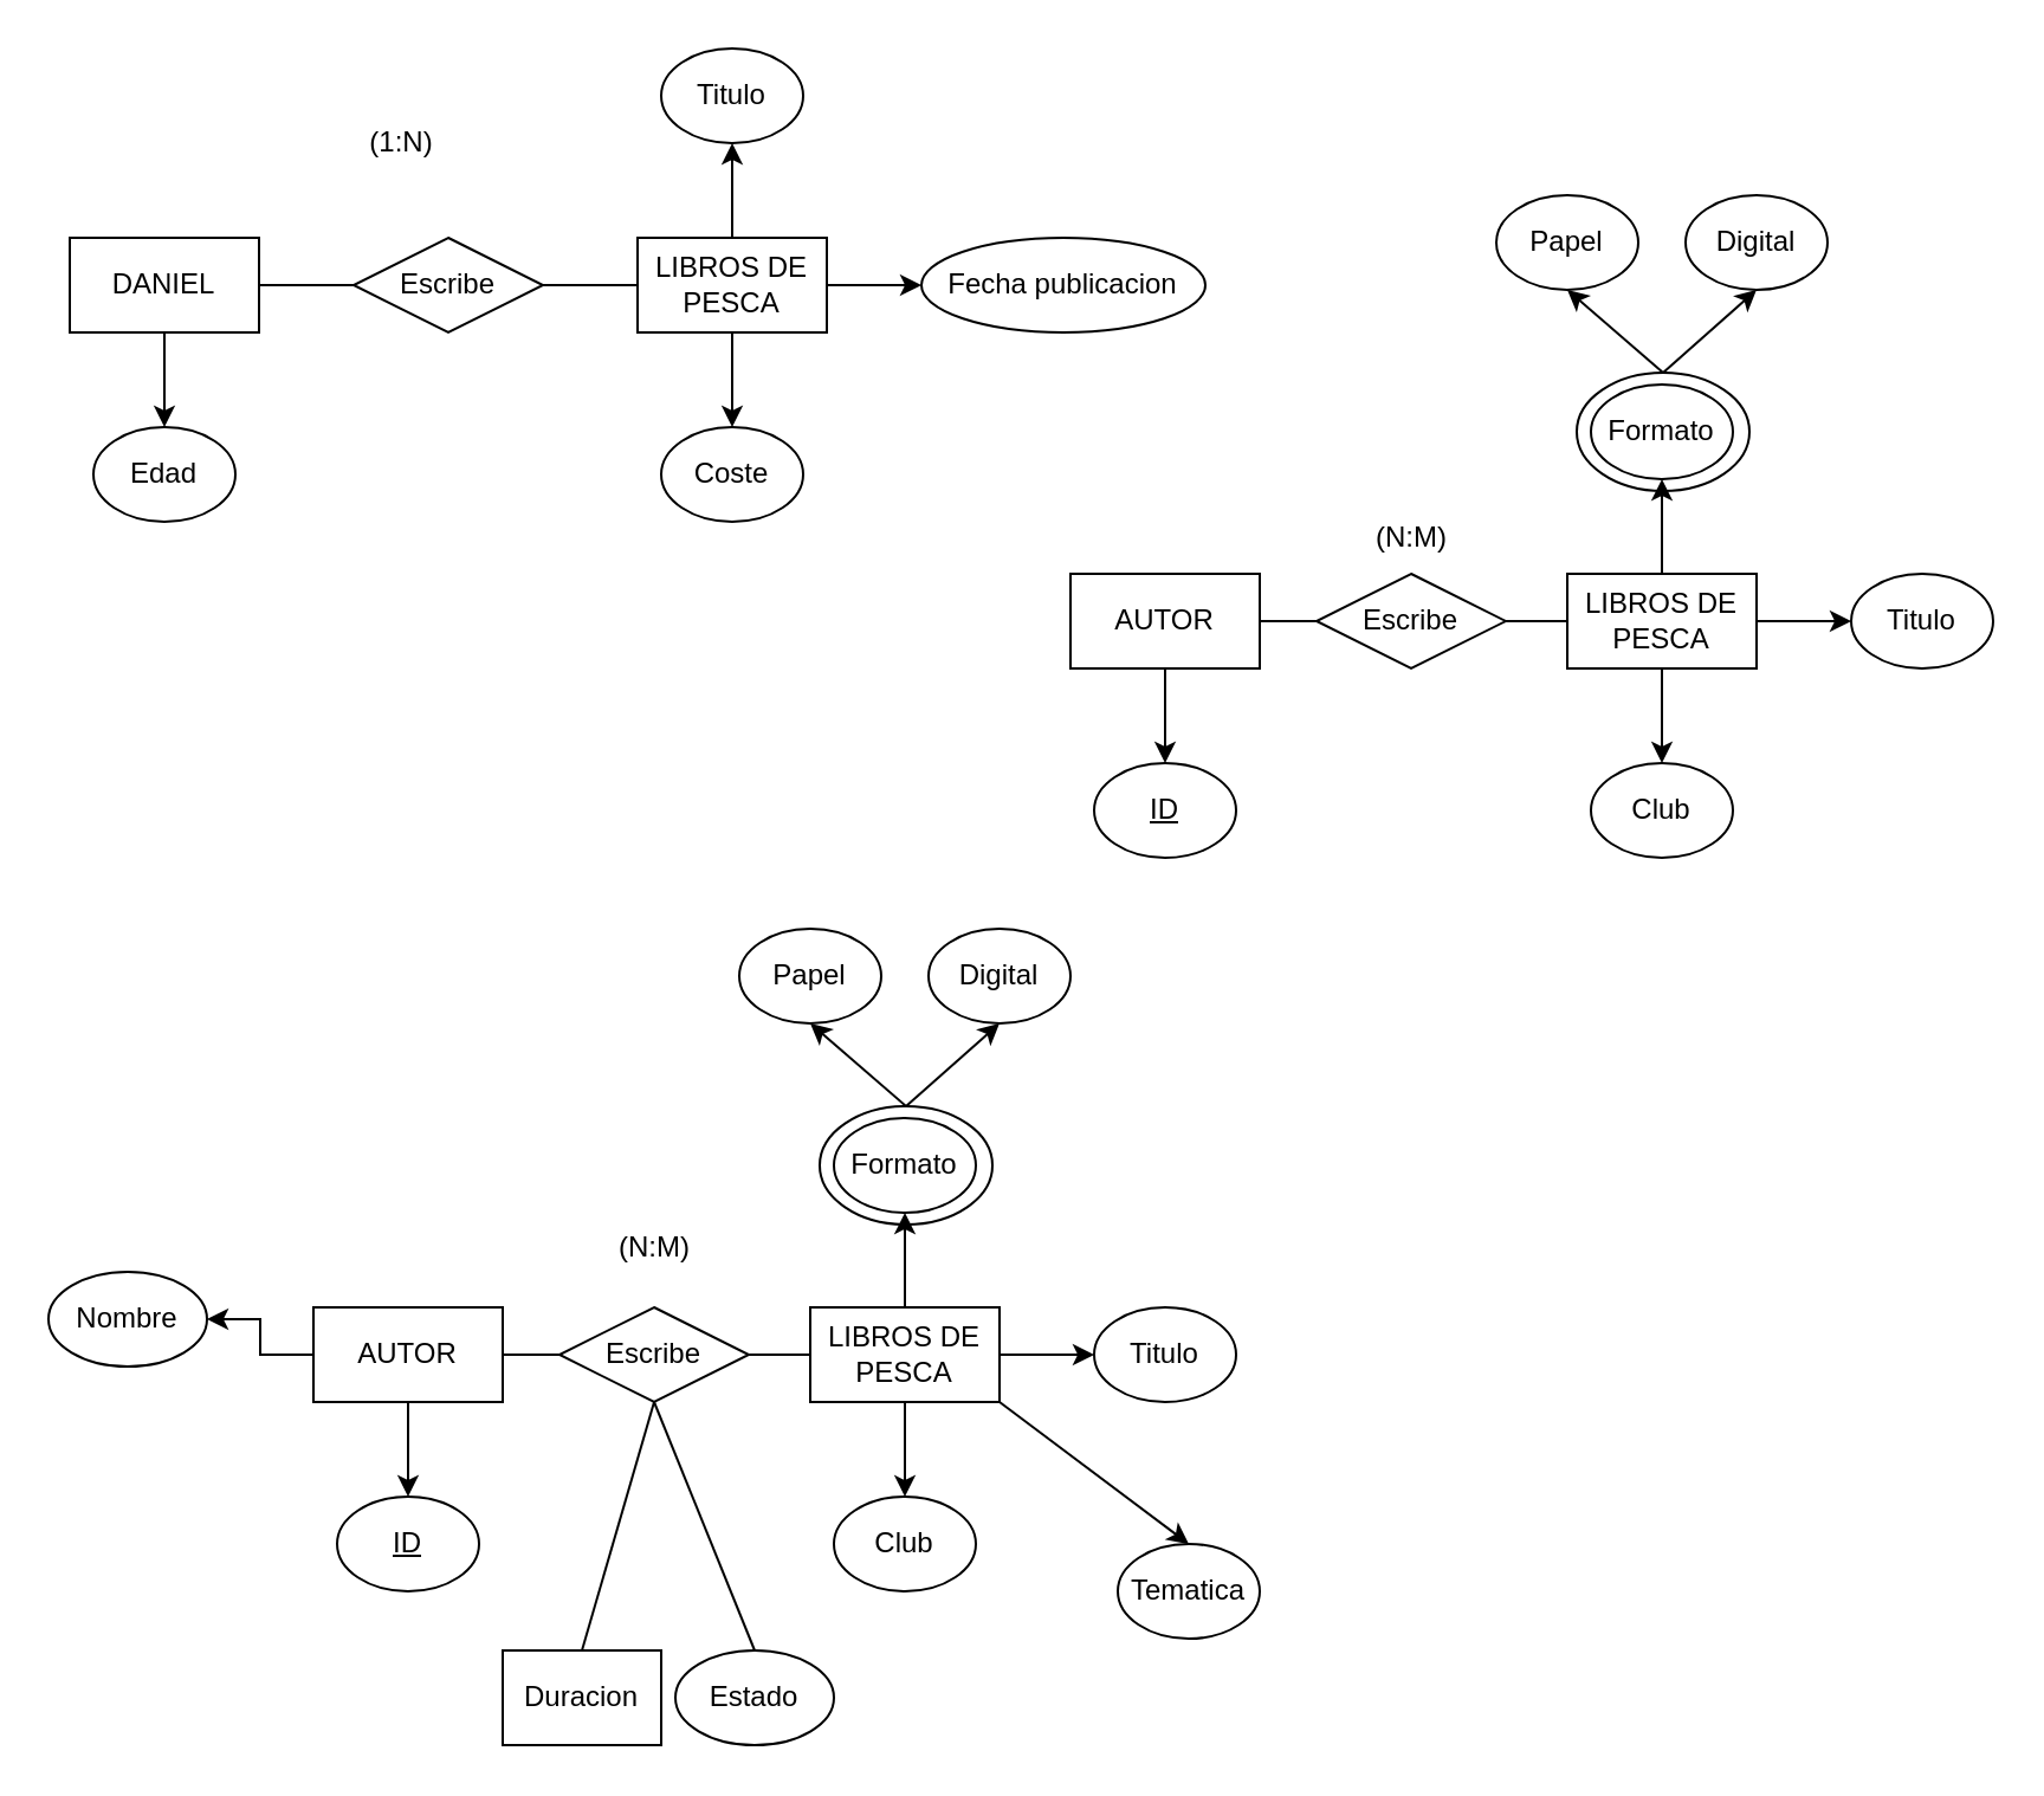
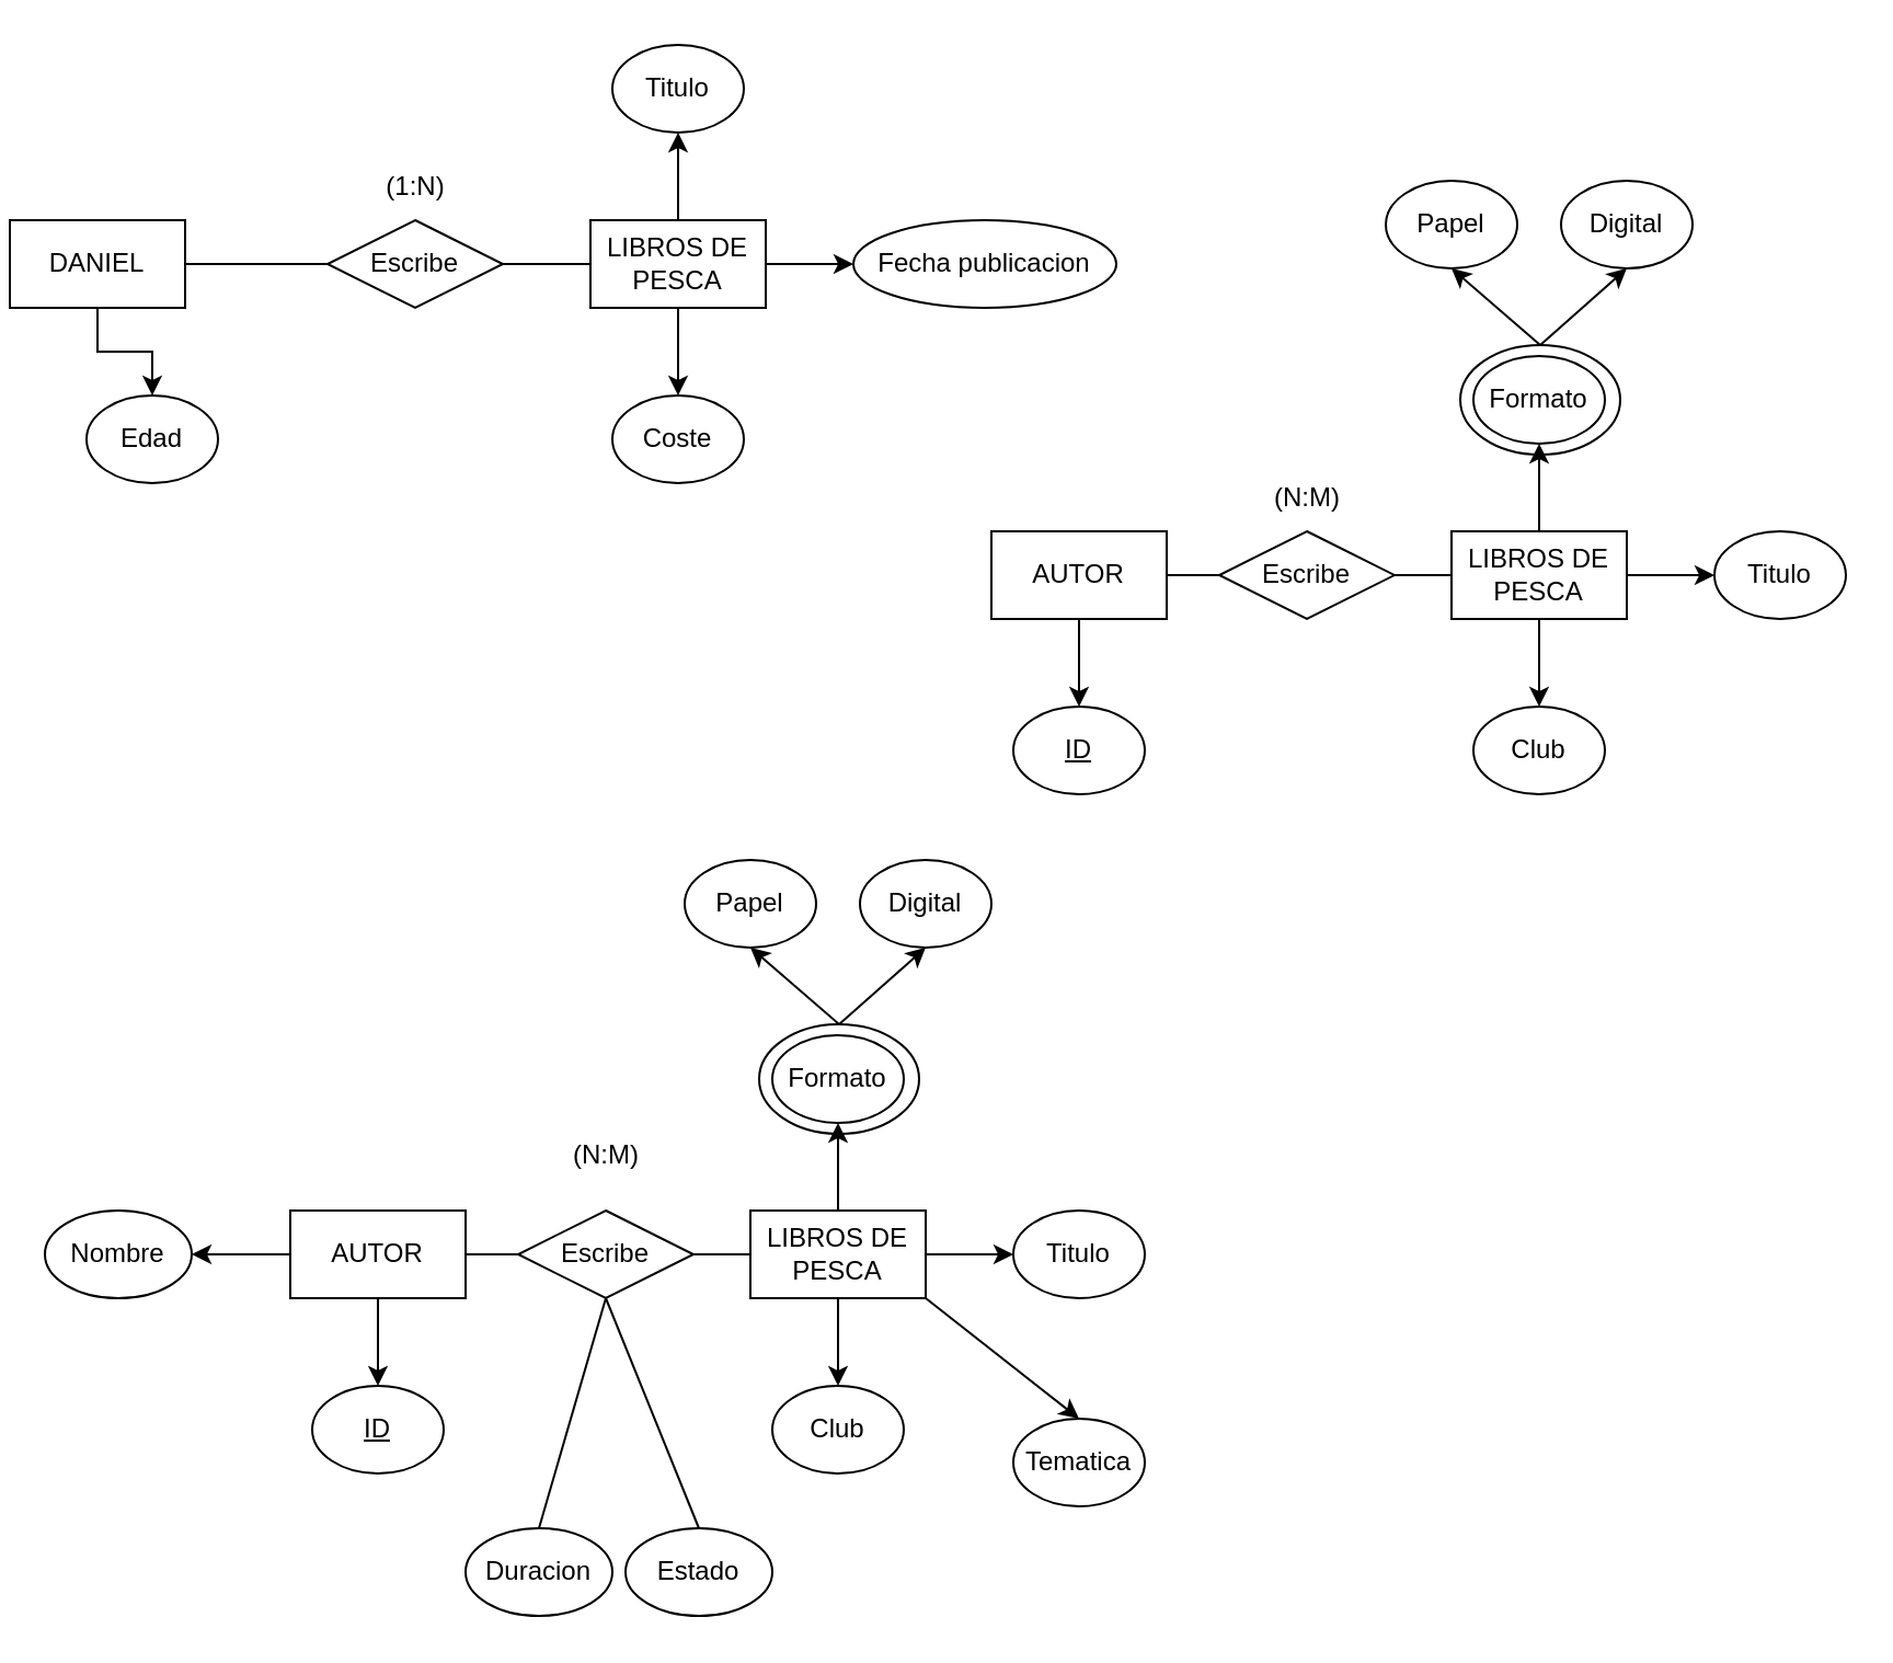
  <mxCell id="0" />
  <mxCell id="1" parent="0" />
  <mxCell id="2" value="" style="ellipse;whiteSpace=wrap;html=1;" parent="1" vertex="1"><mxGeometry x="666" y="157" width="73" height="50" as="geometry" /></mxCell>
  <mxCell id="3" value="" style="edgeStyle=orthogonalEdgeStyle;rounded=0;orthogonalLoop=1;jettySize=auto;html=1;" parent="1" source="4" target="13" edge="1"><mxGeometry relative="1" as="geometry" /></mxCell>
- <mxCell id="4" value="DANIEL" style="rounded=0;whiteSpace=wrap;html=1;" parent="1" vertex="1"><mxGeometry x="29" y="100" width="80" height="40" as="geometry" /></mxCell>
+ <mxCell id="4" value="DANIEL" style="rounded=0;whiteSpace=wrap;html=1;" parent="1" vertex="1"><mxGeometry x="4" y="100" width="80" height="40" as="geometry" /></mxCell>
  <mxCell id="5" value="" style="edgeStyle=orthogonalEdgeStyle;rounded=0;orthogonalLoop=1;jettySize=auto;html=1;" parent="1" source="8" target="14" edge="1"><mxGeometry relative="1" as="geometry" /></mxCell>
  <mxCell id="6" value="" style="edgeStyle=orthogonalEdgeStyle;rounded=0;orthogonalLoop=1;jettySize=auto;html=1;" parent="1" source="8" target="15" edge="1"><mxGeometry relative="1" as="geometry" /></mxCell>
  <mxCell id="7" value="" style="edgeStyle=orthogonalEdgeStyle;rounded=0;orthogonalLoop=1;jettySize=auto;html=1;" parent="1" source="8" target="16" edge="1"><mxGeometry relative="1" as="geometry" /></mxCell>
  <mxCell id="8" value="LIBROS DE PESCA" style="rounded=0;whiteSpace=wrap;html=1;" parent="1" vertex="1"><mxGeometry x="269" y="100" width="80" height="40" as="geometry" /></mxCell>
  <mxCell id="9" value="Escribe" style="rhombus;whiteSpace=wrap;html=1;" parent="1" vertex="1"><mxGeometry x="149" y="100" width="80" height="40" as="geometry" /></mxCell>
  <mxCell id="10" value="" style="endArrow=none;html=1;rounded=0;exitX=1;exitY=0.5;exitDx=0;exitDy=0;" parent="1" source="4" edge="1"><mxGeometry width="50" height="50" relative="1" as="geometry"><mxPoint x="339" y="270" as="sourcePoint" /><mxPoint x="149" y="120" as="targetPoint" /></mxGeometry></mxCell>
  <mxCell id="11" value="" style="endArrow=none;html=1;rounded=0;exitX=1;exitY=0.5;exitDx=0;exitDy=0;entryX=0;entryY=0.5;entryDx=0;entryDy=0;" parent="1" source="9" target="8" edge="1"><mxGeometry width="50" height="50" relative="1" as="geometry"><mxPoint x="229" y="119.5" as="sourcePoint" /><mxPoint x="289" y="160" as="targetPoint" /></mxGeometry></mxCell>
- <mxCell id="12" value="(1:N)" style="text;html=1;align=center;verticalAlign=middle;resizable=0;points=[];autosize=1;strokeColor=none;fillColor=none;" parent="1" vertex="1"><mxGeometry x="144" y="45" width="50" height="30" as="geometry" /></mxCell>
+ <mxCell id="12" value="(1:N)" style="text;html=1;align=center;verticalAlign=middle;resizable=0;points=[];autosize=1;strokeColor=none;fillColor=none;" parent="1" vertex="1"><mxGeometry x="164" y="70" width="50" height="30" as="geometry" /></mxCell>
  <mxCell id="13" value="Edad" style="ellipse;whiteSpace=wrap;html=1;" parent="1" vertex="1"><mxGeometry x="39" y="180" width="60" height="40" as="geometry" /></mxCell>
  <mxCell id="14" value="Titulo" style="ellipse;whiteSpace=wrap;html=1;" parent="1" vertex="1"><mxGeometry x="279" y="20" width="60" height="40" as="geometry" /></mxCell>
  <mxCell id="15" value="Fecha publicacion" style="ellipse;whiteSpace=wrap;html=1;" parent="1" vertex="1"><mxGeometry x="389" y="100" width="120" height="40" as="geometry" /></mxCell>
  <mxCell id="16" value="Coste" style="ellipse;whiteSpace=wrap;html=1;" parent="1" vertex="1"><mxGeometry x="279" y="180" width="60" height="40" as="geometry" /></mxCell>
  <mxCell id="17" value="" style="edgeStyle=orthogonalEdgeStyle;rounded=0;orthogonalLoop=1;jettySize=auto;html=1;" parent="1" source="18" target="27" edge="1"><mxGeometry relative="1" as="geometry" /></mxCell>
  <mxCell id="18" value="AUTOR" style="rounded=0;whiteSpace=wrap;html=1;" parent="1" vertex="1"><mxGeometry x="452" y="242" width="80" height="40" as="geometry" /></mxCell>
  <mxCell id="19" value="" style="edgeStyle=orthogonalEdgeStyle;rounded=0;orthogonalLoop=1;jettySize=auto;html=1;" parent="1" source="22" target="28" edge="1"><mxGeometry relative="1" as="geometry" /></mxCell>
  <mxCell id="20" value="" style="edgeStyle=orthogonalEdgeStyle;rounded=0;orthogonalLoop=1;jettySize=auto;html=1;" parent="1" source="22" target="33" edge="1"><mxGeometry relative="1" as="geometry" /></mxCell>
  <mxCell id="21" value="" style="edgeStyle=orthogonalEdgeStyle;rounded=0;orthogonalLoop=1;jettySize=auto;html=1;" parent="1" source="22" target="34" edge="1"><mxGeometry relative="1" as="geometry" /></mxCell>
  <mxCell id="22" value="LIBROS DE PESCA" style="rounded=0;whiteSpace=wrap;html=1;" parent="1" vertex="1"><mxGeometry x="662" y="242" width="80" height="40" as="geometry" /></mxCell>
  <mxCell id="23" value="Escribe" style="rhombus;whiteSpace=wrap;html=1;" parent="1" vertex="1"><mxGeometry x="556" y="242" width="80" height="40" as="geometry" /></mxCell>
  <mxCell id="24" value="" style="endArrow=none;html=1;rounded=0;exitX=1;exitY=0.5;exitDx=0;exitDy=0;entryX=0;entryY=0.5;entryDx=0;entryDy=0;" parent="1" source="18" target="23" edge="1"><mxGeometry width="50" height="50" relative="1" as="geometry"><mxPoint x="446" y="-78" as="sourcePoint" /><mxPoint x="486" y="-78" as="targetPoint" /></mxGeometry></mxCell>
  <mxCell id="25" value="" style="endArrow=none;html=1;rounded=0;exitX=1;exitY=0.5;exitDx=0;exitDy=0;entryX=0;entryY=0.5;entryDx=0;entryDy=0;" parent="1" source="23" target="22" edge="1"><mxGeometry width="50" height="50" relative="1" as="geometry"><mxPoint x="666" y="332" as="sourcePoint" /><mxPoint x="840" y="332" as="targetPoint" /></mxGeometry></mxCell>
  <mxCell id="26" value="(N:M)" style="text;html=1;align=center;verticalAlign=middle;resizable=0;points=[];autosize=1;strokeColor=none;fillColor=none;" parent="1" vertex="1"><mxGeometry x="571" y="212" width="50" height="30" as="geometry" /></mxCell>
  <mxCell id="27" value="&lt;u&gt;ID&lt;/u&gt;" style="ellipse;whiteSpace=wrap;html=1;" parent="1" vertex="1"><mxGeometry x="462" y="322" width="60" height="40" as="geometry" /></mxCell>
  <mxCell id="28" value="Formato" style="ellipse;whiteSpace=wrap;html=1;" parent="1" vertex="1"><mxGeometry x="672" y="162" width="60" height="40" as="geometry" /></mxCell>
  <mxCell id="29" value="Papel" style="ellipse;whiteSpace=wrap;html=1;" parent="1" vertex="1"><mxGeometry x="632" y="82" width="60" height="40" as="geometry" /></mxCell>
  <mxCell id="30" value="Digital" style="ellipse;whiteSpace=wrap;html=1;" parent="1" vertex="1"><mxGeometry x="712" y="82" width="60" height="40" as="geometry" /></mxCell>
  <mxCell id="31" value="" style="endArrow=classic;html=1;rounded=0;entryX=0.5;entryY=1;entryDx=0;entryDy=0;exitX=0.5;exitY=0;exitDx=0;exitDy=0;" parent="1" source="2" target="29" edge="1"><mxGeometry width="50" height="50" relative="1" as="geometry"><mxPoint x="702" y="142" as="sourcePoint" /><mxPoint x="462" y="242" as="targetPoint" /></mxGeometry></mxCell>
  <mxCell id="32" value="" style="endArrow=classic;html=1;rounded=0;entryX=0.5;entryY=1;entryDx=0;entryDy=0;exitX=0.5;exitY=0;exitDx=0;exitDy=0;" parent="1" source="2" target="30" edge="1"><mxGeometry width="50" height="50" relative="1" as="geometry"><mxPoint x="762" y="162" as="sourcePoint" /><mxPoint x="642" y="132" as="targetPoint" /></mxGeometry></mxCell>
  <mxCell id="33" value="Club" style="ellipse;whiteSpace=wrap;html=1;" parent="1" vertex="1"><mxGeometry x="672" y="322" width="60" height="40" as="geometry" /></mxCell>
  <mxCell id="34" value="Titulo" style="ellipse;whiteSpace=wrap;html=1;" parent="1" vertex="1"><mxGeometry x="782" y="242" width="60" height="40" as="geometry" /></mxCell>
  <mxCell id="35" value="" style="ellipse;whiteSpace=wrap;html=1;" parent="1" vertex="1"><mxGeometry x="346" y="467" width="73" height="50" as="geometry" /></mxCell>
  <mxCell id="36" value="" style="edgeStyle=orthogonalEdgeStyle;rounded=0;orthogonalLoop=1;jettySize=auto;html=1;" parent="1" source="38" target="47" edge="1"><mxGeometry relative="1" as="geometry" /></mxCell>
  <mxCell id="37" value="" style="edgeStyle=orthogonalEdgeStyle;rounded=0;orthogonalLoop=1;jettySize=auto;html=1;" edge="1" parent="1" source="38" target="61"><mxGeometry relative="1" as="geometry" /></mxCell>
  <mxCell id="38" value="AUTOR" style="rounded=0;whiteSpace=wrap;html=1;" parent="1" vertex="1"><mxGeometry x="132" y="552" width="80" height="40" as="geometry" /></mxCell>
  <mxCell id="39" value="" style="edgeStyle=orthogonalEdgeStyle;rounded=0;orthogonalLoop=1;jettySize=auto;html=1;" parent="1" source="42" target="48" edge="1"><mxGeometry relative="1" as="geometry" /></mxCell>
  <mxCell id="40" value="" style="edgeStyle=orthogonalEdgeStyle;rounded=0;orthogonalLoop=1;jettySize=auto;html=1;" parent="1" source="42" target="53" edge="1"><mxGeometry relative="1" as="geometry" /></mxCell>
  <mxCell id="41" value="" style="edgeStyle=orthogonalEdgeStyle;rounded=0;orthogonalLoop=1;jettySize=auto;html=1;" parent="1" source="42" target="54" edge="1"><mxGeometry relative="1" as="geometry" /></mxCell>
  <mxCell id="42" value="LIBROS DE PESCA" style="rounded=0;whiteSpace=wrap;html=1;" parent="1" vertex="1"><mxGeometry x="342" y="552" width="80" height="40" as="geometry" /></mxCell>
  <mxCell id="43" value="Escribe" style="rhombus;whiteSpace=wrap;html=1;" parent="1" vertex="1"><mxGeometry x="236" y="552" width="80" height="40" as="geometry" /></mxCell>
  <mxCell id="44" value="" style="endArrow=none;html=1;rounded=0;exitX=1;exitY=0.5;exitDx=0;exitDy=0;entryX=0;entryY=0.5;entryDx=0;entryDy=0;" parent="1" source="38" target="43" edge="1"><mxGeometry width="50" height="50" relative="1" as="geometry"><mxPoint x="126" y="232" as="sourcePoint" /><mxPoint x="166" y="232" as="targetPoint" /></mxGeometry></mxCell>
  <mxCell id="45" value="" style="endArrow=none;html=1;rounded=0;exitX=1;exitY=0.5;exitDx=0;exitDy=0;entryX=0;entryY=0.5;entryDx=0;entryDy=0;" parent="1" source="43" target="42" edge="1"><mxGeometry width="50" height="50" relative="1" as="geometry"><mxPoint x="346" y="642" as="sourcePoint" /><mxPoint x="520" y="642" as="targetPoint" /></mxGeometry></mxCell>
  <mxCell id="46" value="(N:M)" style="text;html=1;align=center;verticalAlign=middle;resizable=0;points=[];autosize=1;strokeColor=none;fillColor=none;" parent="1" vertex="1"><mxGeometry x="251" y="512" width="50" height="30" as="geometry" /></mxCell>
  <mxCell id="47" value="&lt;u&gt;ID&lt;/u&gt;" style="ellipse;whiteSpace=wrap;html=1;" parent="1" vertex="1"><mxGeometry x="142" y="632" width="60" height="40" as="geometry" /></mxCell>
  <mxCell id="48" value="Formato" style="ellipse;whiteSpace=wrap;html=1;" parent="1" vertex="1"><mxGeometry x="352" y="472" width="60" height="40" as="geometry" /></mxCell>
  <mxCell id="49" value="Papel" style="ellipse;whiteSpace=wrap;html=1;" parent="1" vertex="1"><mxGeometry x="312" y="392" width="60" height="40" as="geometry" /></mxCell>
  <mxCell id="50" value="Digital" style="ellipse;whiteSpace=wrap;html=1;" parent="1" vertex="1"><mxGeometry x="392" y="392" width="60" height="40" as="geometry" /></mxCell>
  <mxCell id="51" value="" style="endArrow=classic;html=1;rounded=0;entryX=0.5;entryY=1;entryDx=0;entryDy=0;exitX=0.5;exitY=0;exitDx=0;exitDy=0;" parent="1" source="35" target="49" edge="1"><mxGeometry width="50" height="50" relative="1" as="geometry"><mxPoint x="382" y="452" as="sourcePoint" /><mxPoint x="142" y="552" as="targetPoint" /></mxGeometry></mxCell>
  <mxCell id="52" value="" style="endArrow=classic;html=1;rounded=0;entryX=0.5;entryY=1;entryDx=0;entryDy=0;exitX=0.5;exitY=0;exitDx=0;exitDy=0;" parent="1" source="35" target="50" edge="1"><mxGeometry width="50" height="50" relative="1" as="geometry"><mxPoint x="442" y="472" as="sourcePoint" /><mxPoint x="322" y="442" as="targetPoint" /></mxGeometry></mxCell>
  <mxCell id="53" value="Club" style="ellipse;whiteSpace=wrap;html=1;" parent="1" vertex="1"><mxGeometry x="352" y="632" width="60" height="40" as="geometry" /></mxCell>
  <mxCell id="54" value="Titulo" style="ellipse;whiteSpace=wrap;html=1;" parent="1" vertex="1"><mxGeometry x="462" y="552" width="60" height="40" as="geometry" /></mxCell>
  <mxCell id="55" value="" style="rounded=0;orthogonalLoop=1;jettySize=auto;html=1;exitX=1;exitY=1;exitDx=0;exitDy=0;entryX=0.5;entryY=0;entryDx=0;entryDy=0;" parent="1" source="42" target="56" edge="1"><mxGeometry relative="1" as="geometry"><mxPoint x="432" y="582" as="sourcePoint" /><mxPoint x="477" y="647" as="targetPoint" /></mxGeometry></mxCell>
- <mxCell id="56" value="Tematica" style="ellipse;whiteSpace=wrap;html=1;" parent="1" vertex="1"><mxGeometry x="472" y="652" width="60" height="40" as="geometry" /></mxCell>
- <mxCell id="57" value="Duracion" style="whiteSpace=wrap;html=1;rounded=0;" vertex="1" parent="1"><mxGeometry x="212" y="697" width="67" height="40" as="geometry" /></mxCell>
+ <mxCell id="56" value="Tematica" style="ellipse;whiteSpace=wrap;html=1;" parent="1" vertex="1"><mxGeometry x="462" y="647" width="60" height="40" as="geometry" /></mxCell>
+ <mxCell id="57" value="Duracion" style="ellipse;whiteSpace=wrap;html=1;" vertex="1" parent="1"><mxGeometry x="212" y="697" width="67" height="40" as="geometry" /></mxCell>
  <mxCell id="58" value="Estado" style="ellipse;whiteSpace=wrap;html=1;" vertex="1" parent="1"><mxGeometry x="285" y="697" width="67" height="40" as="geometry" /></mxCell>
  <mxCell id="59" value="" style="endArrow=none;html=1;rounded=0;exitX=0.5;exitY=0;exitDx=0;exitDy=0;entryX=0.5;entryY=1;entryDx=0;entryDy=0;" edge="1" parent="1" source="57" target="43"><mxGeometry width="50" height="50" relative="1" as="geometry"><mxPoint x="326" y="582" as="sourcePoint" /><mxPoint x="352" y="582" as="targetPoint" /></mxGeometry></mxCell>
  <mxCell id="60" value="" style="endArrow=none;html=1;rounded=0;exitX=0.5;exitY=0;exitDx=0;exitDy=0;entryX=0.5;entryY=1;entryDx=0;entryDy=0;" edge="1" parent="1" source="58" target="43"><mxGeometry width="50" height="50" relative="1" as="geometry"><mxPoint x="336" y="592" as="sourcePoint" /><mxPoint x="362" y="592" as="targetPoint" /></mxGeometry></mxCell>
- <mxCell id="61" value="Nombre" style="ellipse;whiteSpace=wrap;html=1;" vertex="1" parent="1"><mxGeometry x="20" y="537" width="67" height="40" as="geometry" /></mxCell>
+ <mxCell id="61" value="Nombre" style="ellipse;whiteSpace=wrap;html=1;" vertex="1" parent="1"><mxGeometry x="20" y="552" width="67" height="40" as="geometry" /></mxCell>
